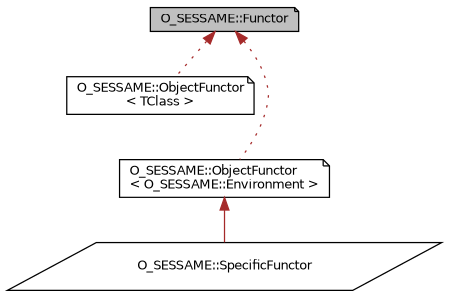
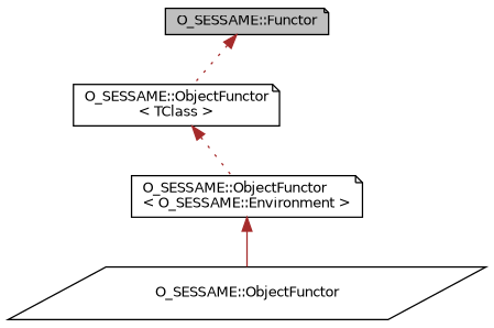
  digraph {
    rankdir=TB
    node [color=black fillcolor=white fontname=Helvetica fontsize=10 shape=note style=filled]
    edge [color=brown dir=back fontname=Helvetica fontsize=10 labelfontname=Helvetica labelfontsize=10 style=dotted]
    n1 [fillcolor=grey75 fontcolor=black height=0.2 label="O_SESSAME::Functor" width=0.4]
    n2 [height=0.2 label="O_SESSAME::ObjectFunctor\l\< TClass \>" width=0.4]
    n3 [height=0.2 label="O_SESSAME::ObjectFunctor\l\< O_SESSAME::Environment \>" width=0.4]
-   n4 [height=0.2 label="O_SESSAME::SpecificFunctor" shape=parallelogram width=0.4]
+   n4 [height=0.2 label="O_SESSAME::ObjectFunctor" shape=parallelogram width=0.4]
    n1 -> n2
-   n1 -> n3
+   n2 -> n3
    n3 -> n4 [style=solid]
  }
